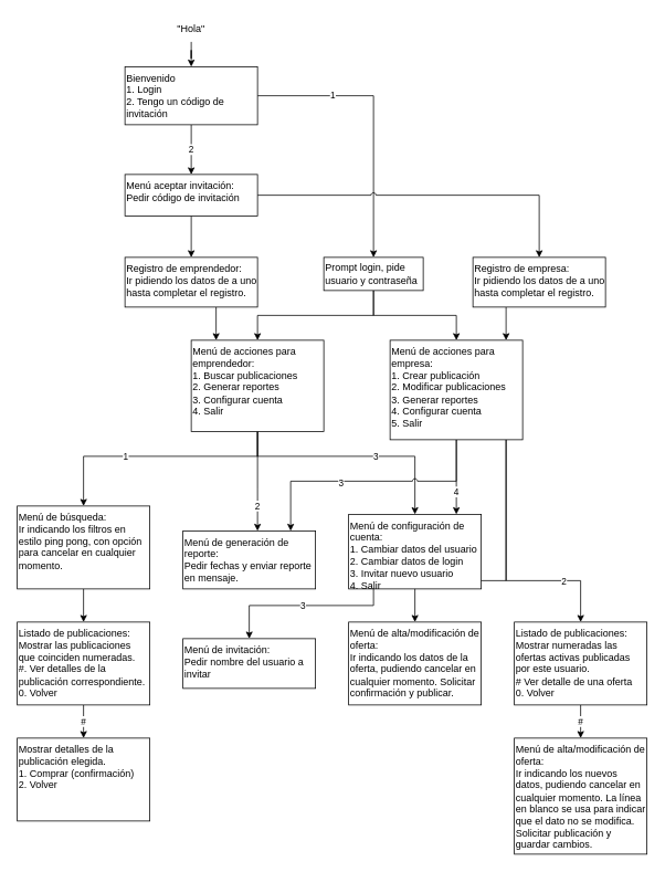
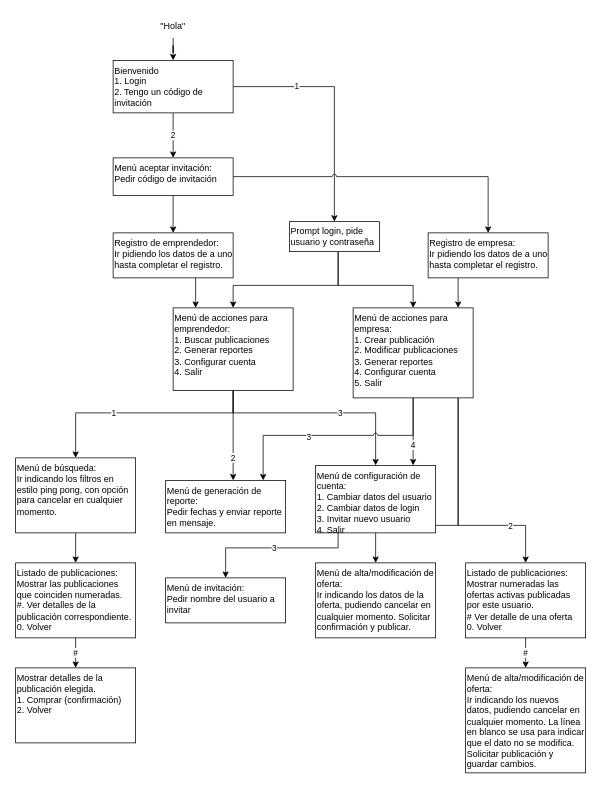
  <mxCell id="0" />
  <mxCell id="1" parent="0" />
  <mxCell id="2" style="edgeStyle=orthogonalEdgeStyle;rounded=0;orthogonalLoop=1;jettySize=auto;html=1;" parent="1" source="4" target="10" edge="1"><mxGeometry relative="1" as="geometry"><Array as="points"><mxPoint x="450" y="380" /><mxPoint x="310" y="380" /></Array></mxGeometry></mxCell>
  <mxCell id="3" style="edgeStyle=orthogonalEdgeStyle;rounded=0;orthogonalLoop=1;jettySize=auto;html=1;" parent="1" source="4" target="18" edge="1"><mxGeometry relative="1" as="geometry"><Array as="points"><mxPoint x="450" y="380" /><mxPoint x="550" y="380" /></Array></mxGeometry></mxCell>
- <mxCell id="4" value="Prompt login, pide usuario y contraseña" style="rounded=0;whiteSpace=wrap;html=1;align=left;" parent="1" vertex="1"><mxGeometry x="390" y="310" width="120" height="40" as="geometry" /></mxCell>
+ <mxCell id="4" value="Prompt login, pide usuario y contraseña" style="rounded=0;whiteSpace=wrap;html=1;align=left;" parent="1" vertex="1"><mxGeometry x="385" y="295" width="120" height="40" as="geometry" /></mxCell>
  <mxCell id="5" style="edgeStyle=orthogonalEdgeStyle;rounded=0;orthogonalLoop=1;jettySize=auto;html=1;" parent="1" source="10" target="20" edge="1"><mxGeometry relative="1" as="geometry"><Array as="points"><mxPoint x="310" y="550" /><mxPoint x="100" y="550" /></Array></mxGeometry></mxCell>
  <mxCell id="6" value="1" style="edgeLabel;html=1;align=center;verticalAlign=middle;resizable=0;points=[];" parent="5" vertex="1" connectable="0"><mxGeometry x="0.269" relative="1" as="geometry"><mxPoint as="offset" /></mxGeometry></mxCell>
  <mxCell id="7" value="2" style="edgeStyle=orthogonalEdgeStyle;rounded=0;orthogonalLoop=1;jettySize=auto;html=1;" parent="1" source="10" target="24" edge="1"><mxGeometry x="0.5" relative="1" as="geometry"><mxPoint as="offset" /><Array as="points"><mxPoint x="310" y="590" /><mxPoint x="310" y="590" /></Array></mxGeometry></mxCell>
  <mxCell id="8" style="edgeStyle=orthogonalEdgeStyle;rounded=0;orthogonalLoop=1;jettySize=auto;html=1;" parent="1" source="10" target="26" edge="1"><mxGeometry relative="1" as="geometry"><Array as="points"><mxPoint x="310" y="550" /><mxPoint x="500" y="550" /></Array></mxGeometry></mxCell>
  <mxCell id="9" value="3" style="edgeLabel;html=1;align=center;verticalAlign=middle;resizable=0;points=[];" parent="8" vertex="1" connectable="0"><mxGeometry x="0.186" relative="1" as="geometry"><mxPoint as="offset" /></mxGeometry></mxCell>
  <mxCell id="10" value="Menú de acciones para emprendedor:&lt;br&gt;1. Buscar publicaciones&lt;br&gt;2. Generar reportes&lt;br&gt;3. Configurar cuenta&lt;br&gt;4. Salir" style="rounded=0;whiteSpace=wrap;html=1;align=left;verticalAlign=top;" parent="1" vertex="1"><mxGeometry x="230" y="410" width="160" height="110" as="geometry" /></mxCell>
  <mxCell id="11" value="4" style="edgeStyle=orthogonalEdgeStyle;rounded=0;orthogonalLoop=1;jettySize=auto;html=1;" parent="1" source="18" target="26" edge="1"><mxGeometry x="0.4" relative="1" as="geometry"><Array as="points"><mxPoint x="550" y="590" /><mxPoint x="550" y="590" /></Array><mxPoint as="offset" /></mxGeometry></mxCell>
  <mxCell id="12" style="edgeStyle=orthogonalEdgeStyle;rounded=0;orthogonalLoop=1;jettySize=auto;html=1;" parent="1" source="18" target="27" edge="1"><mxGeometry relative="1" as="geometry"><Array as="points"><mxPoint x="610" y="700" /><mxPoint x="500" y="700" /></Array></mxGeometry></mxCell>
  <mxCell id="13" value="1" style="edgeLabel;html=1;align=center;verticalAlign=middle;resizable=0;points=[];" parent="12" vertex="1" connectable="0"><mxGeometry x="0.6" y="2" relative="1" as="geometry"><mxPoint as="offset" /></mxGeometry></mxCell>
  <mxCell id="14" style="edgeStyle=orthogonalEdgeStyle;rounded=0;orthogonalLoop=1;jettySize=auto;html=1;" parent="1" source="18" target="29" edge="1"><mxGeometry relative="1" as="geometry"><Array as="points"><mxPoint x="610" y="700" /><mxPoint x="700" y="700" /></Array></mxGeometry></mxCell>
  <mxCell id="15" value="2" style="edgeLabel;html=1;align=center;verticalAlign=middle;resizable=0;points=[];" parent="14" vertex="1" connectable="0"><mxGeometry x="0.542" relative="1" as="geometry"><mxPoint as="offset" /></mxGeometry></mxCell>
  <mxCell id="16" style="edgeStyle=orthogonalEdgeStyle;rounded=0;orthogonalLoop=1;jettySize=auto;html=1;jumpStyle=arc;" parent="1" source="18" target="24" edge="1"><mxGeometry relative="1" as="geometry"><Array as="points"><mxPoint x="550" y="580" /><mxPoint x="350" y="580" /></Array></mxGeometry></mxCell>
  <mxCell id="17" value="3" style="edgeLabel;html=1;align=center;verticalAlign=middle;resizable=0;points=[];" parent="16" vertex="1" connectable="0"><mxGeometry x="0.393" y="1" relative="1" as="geometry"><mxPoint x="26" as="offset" /></mxGeometry></mxCell>
  <mxCell id="18" value="Menú de acciones para empresa:&lt;br&gt;1. Crear publicación&lt;br&gt;2. Modificar publicaciones&lt;br&gt;3. Generar reportes&lt;br&gt;4. Configurar cuenta&lt;br&gt;5. Salir" style="rounded=0;whiteSpace=wrap;html=1;align=left;verticalAlign=top;" parent="1" vertex="1"><mxGeometry x="470" y="410" width="160" height="120" as="geometry" /></mxCell>
  <mxCell id="19" style="edgeStyle=orthogonalEdgeStyle;rounded=0;orthogonalLoop=1;jettySize=auto;html=1;" parent="1" source="20" target="22" edge="1"><mxGeometry relative="1" as="geometry" /></mxCell>
  <mxCell id="20" value="Menú de búsqueda:&lt;br&gt;Ir indicando los filtros en estilo ping pong, con opción para cancelar en cualquier momento." style="rounded=0;whiteSpace=wrap;html=1;align=left;verticalAlign=top;" parent="1" vertex="1"><mxGeometry x="20" y="610" width="160" height="100" as="geometry" /></mxCell>
  <mxCell id="21" value="#" style="edgeStyle=orthogonalEdgeStyle;rounded=0;orthogonalLoop=1;jettySize=auto;html=1;" parent="1" source="22" target="23" edge="1"><mxGeometry relative="1" as="geometry"><mxPoint x="100" y="890" as="targetPoint" /><mxPoint as="offset" /></mxGeometry></mxCell>
  <mxCell id="22" value="Listado de publicaciones:&lt;br&gt;Mostrar las publicaciones que coinciden numeradas.&lt;br&gt;#. Ver detalles de la publicación correspondiente.&lt;br&gt;0. Volver" style="rounded=0;whiteSpace=wrap;html=1;align=left;verticalAlign=top;" parent="1" vertex="1"><mxGeometry x="20" y="750" width="160" height="100" as="geometry" /></mxCell>
  <mxCell id="23" value="Mostrar detalles de la publicación elegida.&lt;br&gt;1. Comprar (confirmación)&lt;br&gt;2. Volver" style="rounded=0;whiteSpace=wrap;html=1;align=left;verticalAlign=top;" parent="1" vertex="1"><mxGeometry x="20" y="890" width="160" height="100" as="geometry" /></mxCell>
  <mxCell id="24" value="Menú de generación de reporte:&lt;br&gt;Pedir fechas y enviar reporte en mensaje." style="rounded=0;whiteSpace=wrap;html=1;align=left;verticalAlign=top;" parent="1" vertex="1"><mxGeometry x="220" y="640" width="160" height="70" as="geometry" /></mxCell>
  <mxCell id="25" value="3" style="edgeStyle=orthogonalEdgeStyle;rounded=0;orthogonalLoop=1;jettySize=auto;html=1;" edge="1" parent="1" source="26" target="31"><mxGeometry relative="1" as="geometry"><Array as="points"><mxPoint x="450" y="730" /><mxPoint x="300" y="730" /></Array></mxGeometry></mxCell>
  <mxCell id="26" value="Menú de configuración de cuenta:&lt;br&gt;1. Cambiar datos del usuario&lt;br&gt;2. Cambiar datos de login&lt;br&gt;3. Invitar nuevo usuario&lt;br&gt;4. Salir" style="rounded=0;whiteSpace=wrap;html=1;align=left;verticalAlign=top;" parent="1" vertex="1"><mxGeometry x="420" y="620" width="160" height="90" as="geometry" /></mxCell>
  <mxCell id="27" value="Menú de alta/modificación de oferta:&lt;br&gt;Ir indicando los datos de la oferta, pudiendo cancelar en cualquier momento. Solicitar confirmación y publicar." style="rounded=0;whiteSpace=wrap;html=1;align=left;verticalAlign=top;" parent="1" vertex="1"><mxGeometry x="420" y="750" width="160" height="100" as="geometry" /></mxCell>
  <mxCell id="28" value="#" style="edgeStyle=orthogonalEdgeStyle;rounded=0;orthogonalLoop=1;jettySize=auto;html=1;" parent="1" source="29" target="30" edge="1"><mxGeometry relative="1" as="geometry" /></mxCell>
  <mxCell id="29" value="Listado de publicaciones:&lt;br&gt;Mostrar numeradas las ofertas activas publicadas por este usuario.&lt;br&gt;# Ver detalle de una oferta&lt;br&gt;0. Volver" style="rounded=0;whiteSpace=wrap;html=1;align=left;verticalAlign=top;" parent="1" vertex="1"><mxGeometry x="620" y="750" width="160" height="100" as="geometry" /></mxCell>
  <mxCell id="30" value="Menú de alta/modificación de oferta:&lt;br&gt;Ir indicando los nuevos datos, pudiendo cancelar en cualquier momento. La línea en blanco se usa para indicar que el dato no se modifica. Solicitar publicación y guardar cambios." style="rounded=0;whiteSpace=wrap;html=1;align=left;verticalAlign=top;" parent="1" vertex="1"><mxGeometry x="620" y="890" width="160" height="140" as="geometry" /></mxCell>
  <mxCell id="31" value="Menú de invitación:&lt;br&gt;Pedir nombre del usuario a invitar" style="rounded=0;whiteSpace=wrap;html=1;align=left;verticalAlign=top;" vertex="1" parent="1"><mxGeometry x="220" y="770" width="160" height="60" as="geometry" /></mxCell>
  <mxCell id="32" style="edgeStyle=orthogonalEdgeStyle;rounded=0;orthogonalLoop=1;jettySize=auto;html=1;" edge="1" parent="1" source="33" target="10"><mxGeometry relative="1" as="geometry"><Array as="points"><mxPoint x="260" y="400" /><mxPoint x="260" y="400" /></Array></mxGeometry></mxCell>
  <mxCell id="33" value="Registro de emprendedor:&lt;br&gt;Ir pidiendo los datos de a uno hasta completar el registro." style="rounded=0;whiteSpace=wrap;html=1;align=left;verticalAlign=top;" vertex="1" parent="1"><mxGeometry x="150" y="310" width="160" height="60" as="geometry" /></mxCell>
  <mxCell id="34" style="edgeStyle=orthogonalEdgeStyle;rounded=0;orthogonalLoop=1;jettySize=auto;html=1;jumpStyle=arc;" edge="1" parent="1" source="35" target="18"><mxGeometry relative="1" as="geometry"><Array as="points"><mxPoint x="610" y="380" /><mxPoint x="610" y="380" /></Array></mxGeometry></mxCell>
  <mxCell id="35" value="Registro de empresa:&lt;br&gt;Ir pidiendo los datos de a uno hasta completar el registro." style="rounded=0;whiteSpace=wrap;html=1;align=left;verticalAlign=top;" vertex="1" parent="1"><mxGeometry x="570" y="310" width="160" height="60" as="geometry" /></mxCell>
  <mxCell id="36" value="1" style="edgeStyle=orthogonalEdgeStyle;rounded=0;jumpStyle=arc;orthogonalLoop=1;jettySize=auto;html=1;" edge="1" parent="1" source="38" target="4"><mxGeometry x="-0.458" relative="1" as="geometry"><mxPoint as="offset" /></mxGeometry></mxCell>
  <mxCell id="37" value="2" style="edgeStyle=orthogonalEdgeStyle;rounded=0;jumpStyle=arc;orthogonalLoop=1;jettySize=auto;html=1;" edge="1" parent="1" source="38" target="43"><mxGeometry relative="1" as="geometry" /></mxCell>
  <mxCell id="38" value="Bienvenido&lt;br&gt;1. Login&lt;br&gt;2. Tengo un código de invitación" style="rounded=0;whiteSpace=wrap;html=1;align=left;verticalAlign=top;" vertex="1" parent="1"><mxGeometry x="150" y="80" width="160" height="70" as="geometry" /></mxCell>
  <mxCell id="39" style="edgeStyle=orthogonalEdgeStyle;rounded=0;jumpStyle=arc;orthogonalLoop=1;jettySize=auto;html=1;" edge="1" parent="1" source="40" target="38"><mxGeometry relative="1" as="geometry" /></mxCell>
  <mxCell id="40" value="&quot;Hola&quot;" style="text;html=1;strokeColor=none;fillColor=none;align=center;verticalAlign=middle;whiteSpace=wrap;rounded=0;" vertex="1" parent="1"><mxGeometry x="200" y="20" width="60" height="30" as="geometry" /></mxCell>
  <mxCell id="41" style="edgeStyle=orthogonalEdgeStyle;rounded=0;jumpStyle=arc;orthogonalLoop=1;jettySize=auto;html=1;" edge="1" parent="1" source="43" target="33"><mxGeometry relative="1" as="geometry" /></mxCell>
  <mxCell id="42" style="edgeStyle=orthogonalEdgeStyle;rounded=0;jumpStyle=arc;orthogonalLoop=1;jettySize=auto;html=1;" edge="1" parent="1" source="43" target="35"><mxGeometry relative="1" as="geometry" /></mxCell>
  <mxCell id="43" value="Menú aceptar invitación:&lt;br&gt;Pedir código de invitación" style="rounded=0;whiteSpace=wrap;html=1;align=left;verticalAlign=top;" vertex="1" parent="1"><mxGeometry x="150" y="210" width="160" height="50" as="geometry" /></mxCell>
